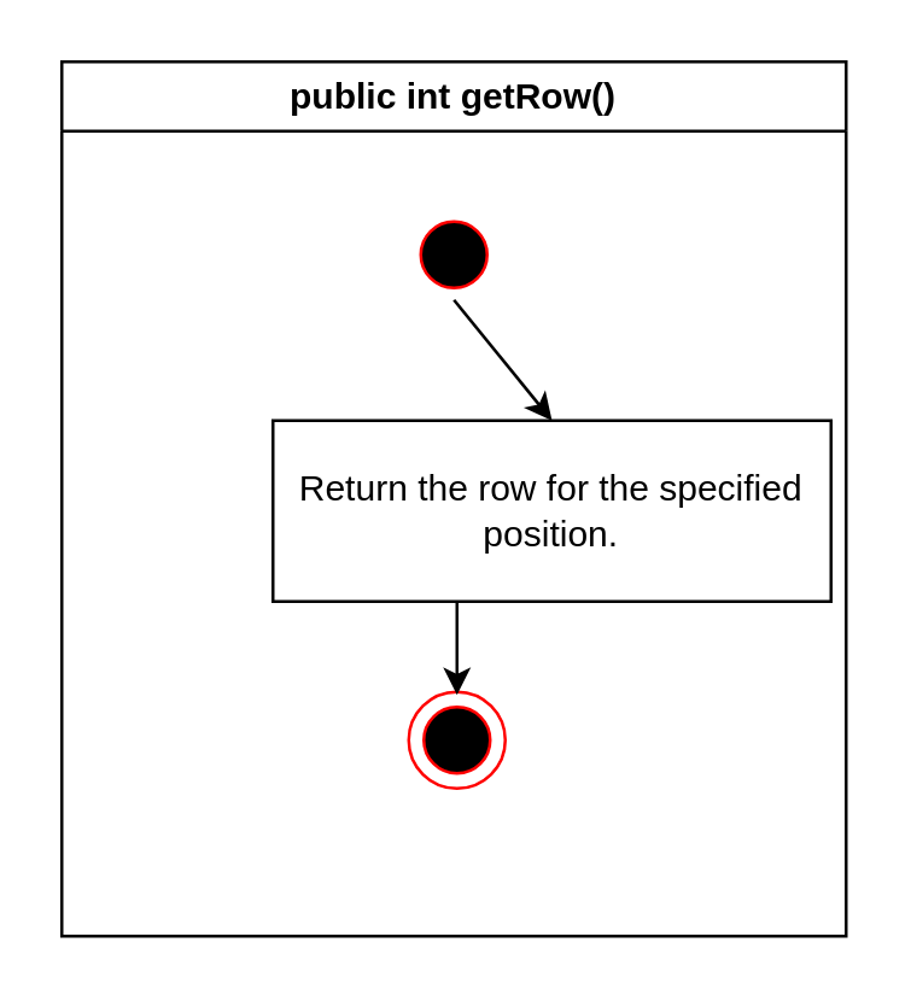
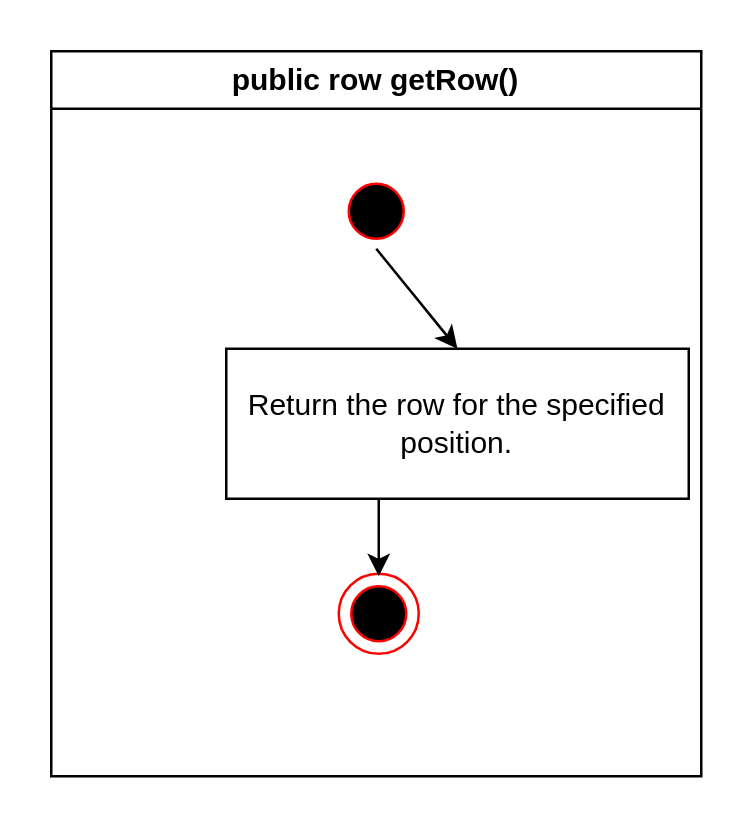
  <mxCell id="0" />
  <mxCell id="1" parent="0" />
- <mxCell id="2" value="public int getRow()" style="swimlane;whiteSpace=wrap" vertex="1" parent="1"><mxGeometry x="20" y="20" width="260" height="290" as="geometry"><mxRectangle x="530" y="40" width="300" height="23" as="alternateBounds" /></mxGeometry></mxCell>
+ <mxCell id="2" value="public row getRow()" style="swimlane;whiteSpace=wrap" vertex="1" parent="1"><mxGeometry x="20" y="20" width="260" height="290" as="geometry"><mxRectangle x="530" y="40" width="300" height="23" as="alternateBounds" /></mxGeometry></mxCell>
  <mxCell id="3" value="" style="ellipse;shape=startState;fillColor=#000000;strokeColor=#ff0000;" vertex="1" parent="2"><mxGeometry x="115" y="49" width="30" height="30" as="geometry" /></mxCell>
  <mxCell id="4" value="" style="endArrow=classic;html=1;entryX=0.5;entryY=0;entryDx=0;entryDy=0;exitX=0.5;exitY=1;exitDx=0;exitDy=0;" edge="1" parent="2" source="3" target="5"><mxGeometry width="50" height="50" relative="1" as="geometry"><mxPoint x="130" y="49" as="sourcePoint" /><mxPoint x="130" y="119" as="targetPoint" /></mxGeometry></mxCell>
  <mxCell id="5" value="Return the row for the specified position." style="rounded=0;whiteSpace=wrap;html=1;" vertex="1" parent="2"><mxGeometry x="70" y="119" width="185" height="60" as="geometry" /></mxCell>
  <mxCell id="6" value="" style="group" vertex="1" connectable="0" parent="2"><mxGeometry x="115" y="209" width="32" height="32" as="geometry" /></mxCell>
  <mxCell id="7" value="" style="ellipse;whiteSpace=wrap;html=1;aspect=fixed;fillColor=#ffffff;strokeColor=#FF0000;" vertex="1" parent="6"><mxGeometry width="32" height="32" as="geometry" /></mxCell>
  <mxCell id="8" value="" style="ellipse;shape=startState;fillColor=#000000;strokeColor=#ff0000;" vertex="1" parent="6"><mxGeometry x="1" y="1" width="30" height="30" as="geometry" /></mxCell>
  <mxCell id="9" value="" style="edgeStyle=orthogonalEdgeStyle;rounded=0;orthogonalLoop=1;jettySize=auto;html=1;entryX=0.5;entryY=0;entryDx=0;entryDy=0;" edge="1" parent="2" source="5" target="8"><mxGeometry relative="1" as="geometry"><mxPoint x="130" y="259" as="targetPoint" /><Array as="points"><mxPoint x="131" y="199" /><mxPoint x="131" y="199" /></Array></mxGeometry></mxCell>
